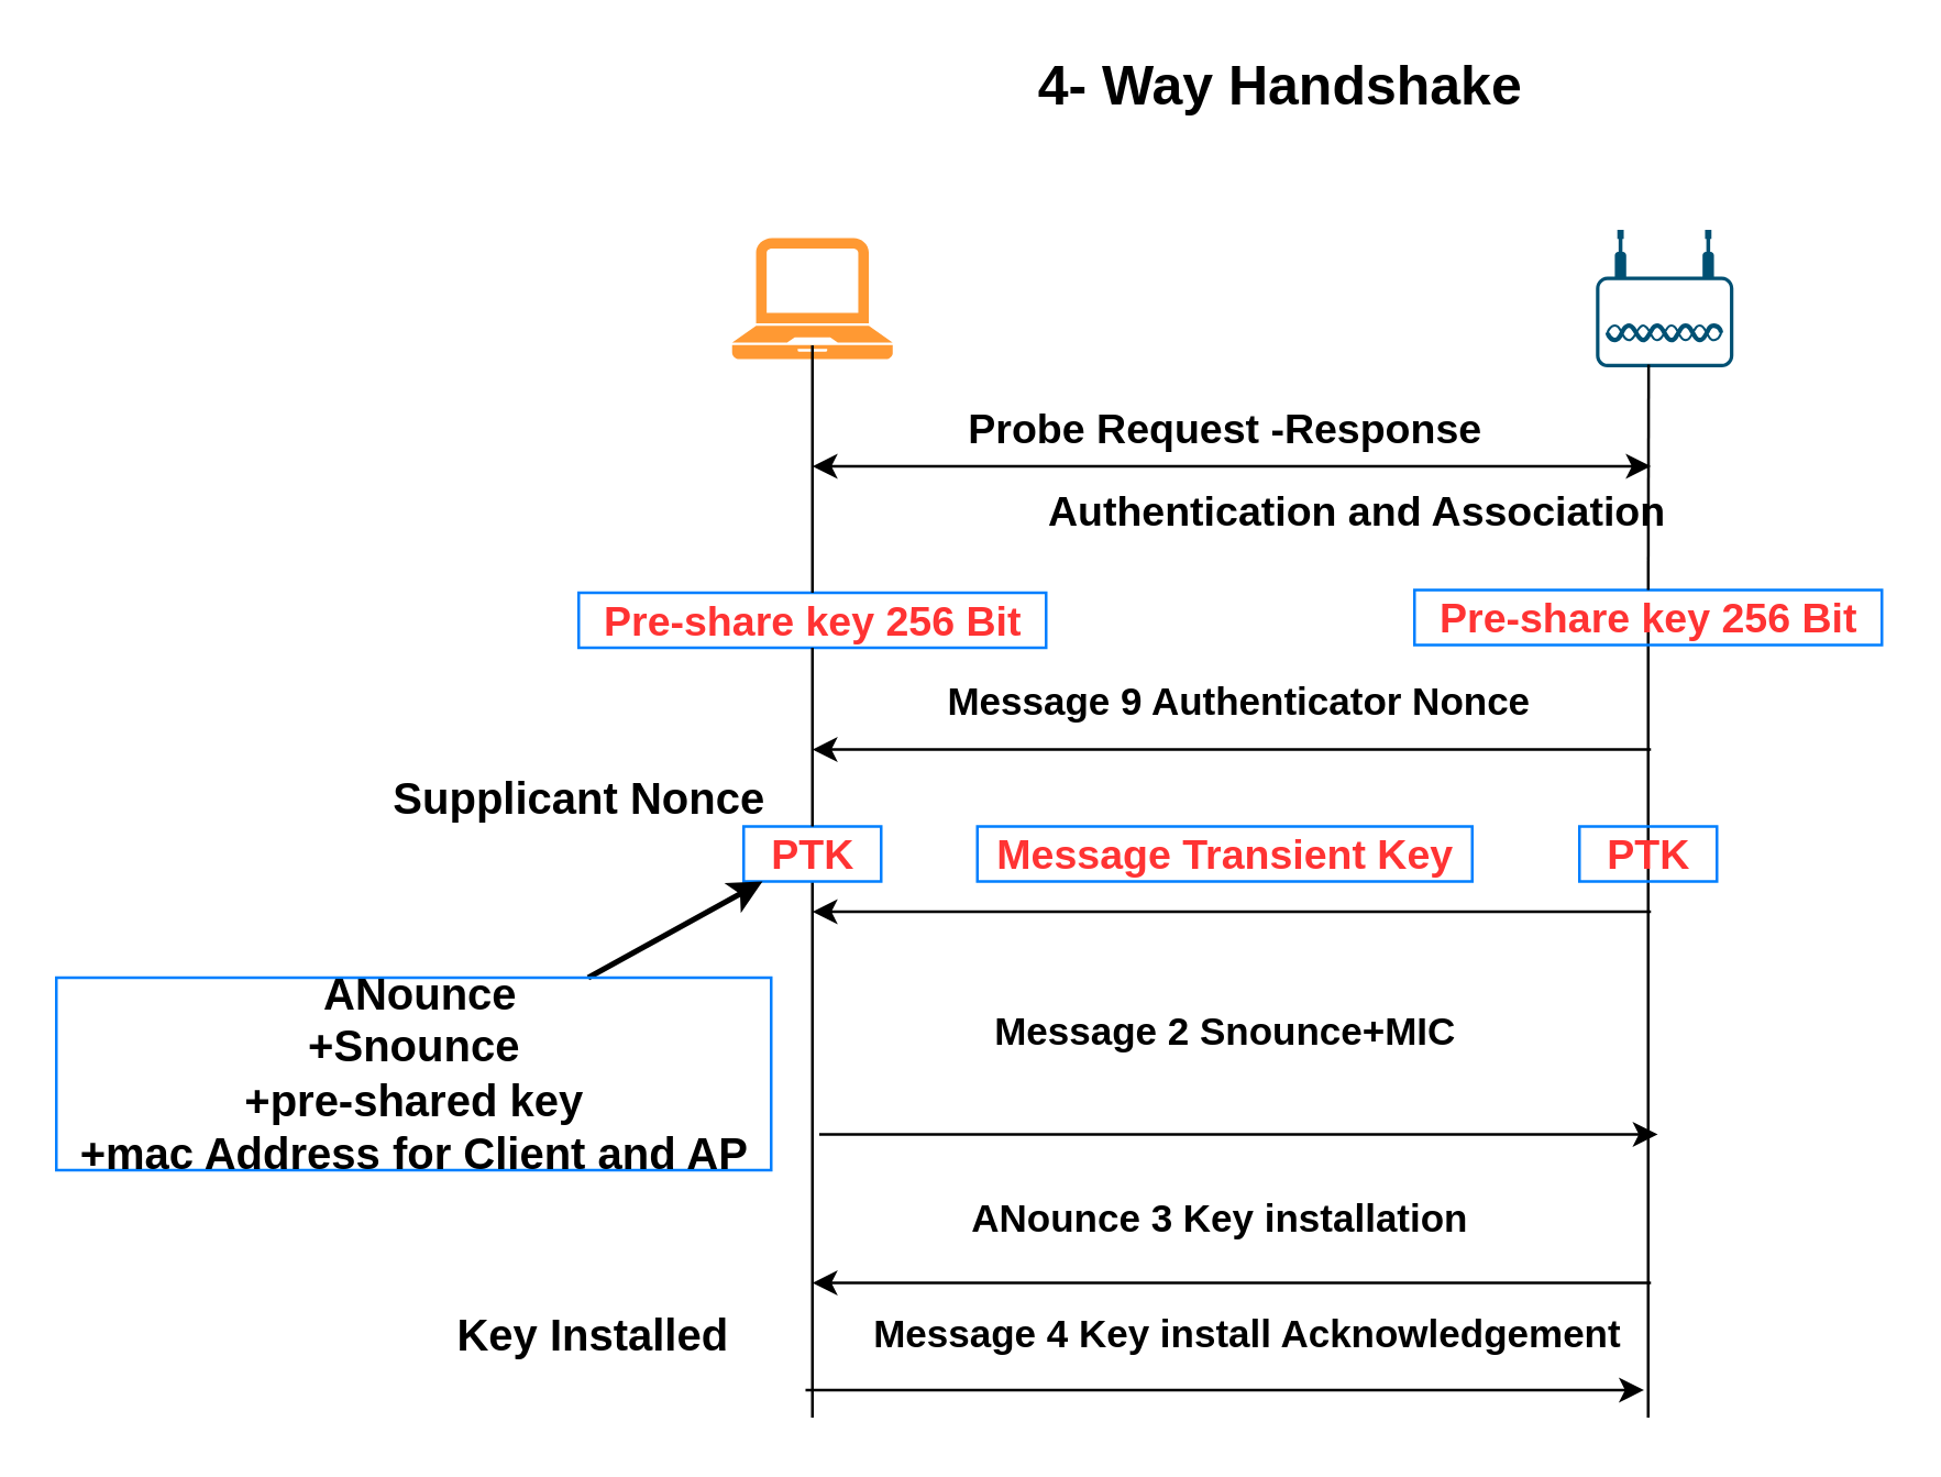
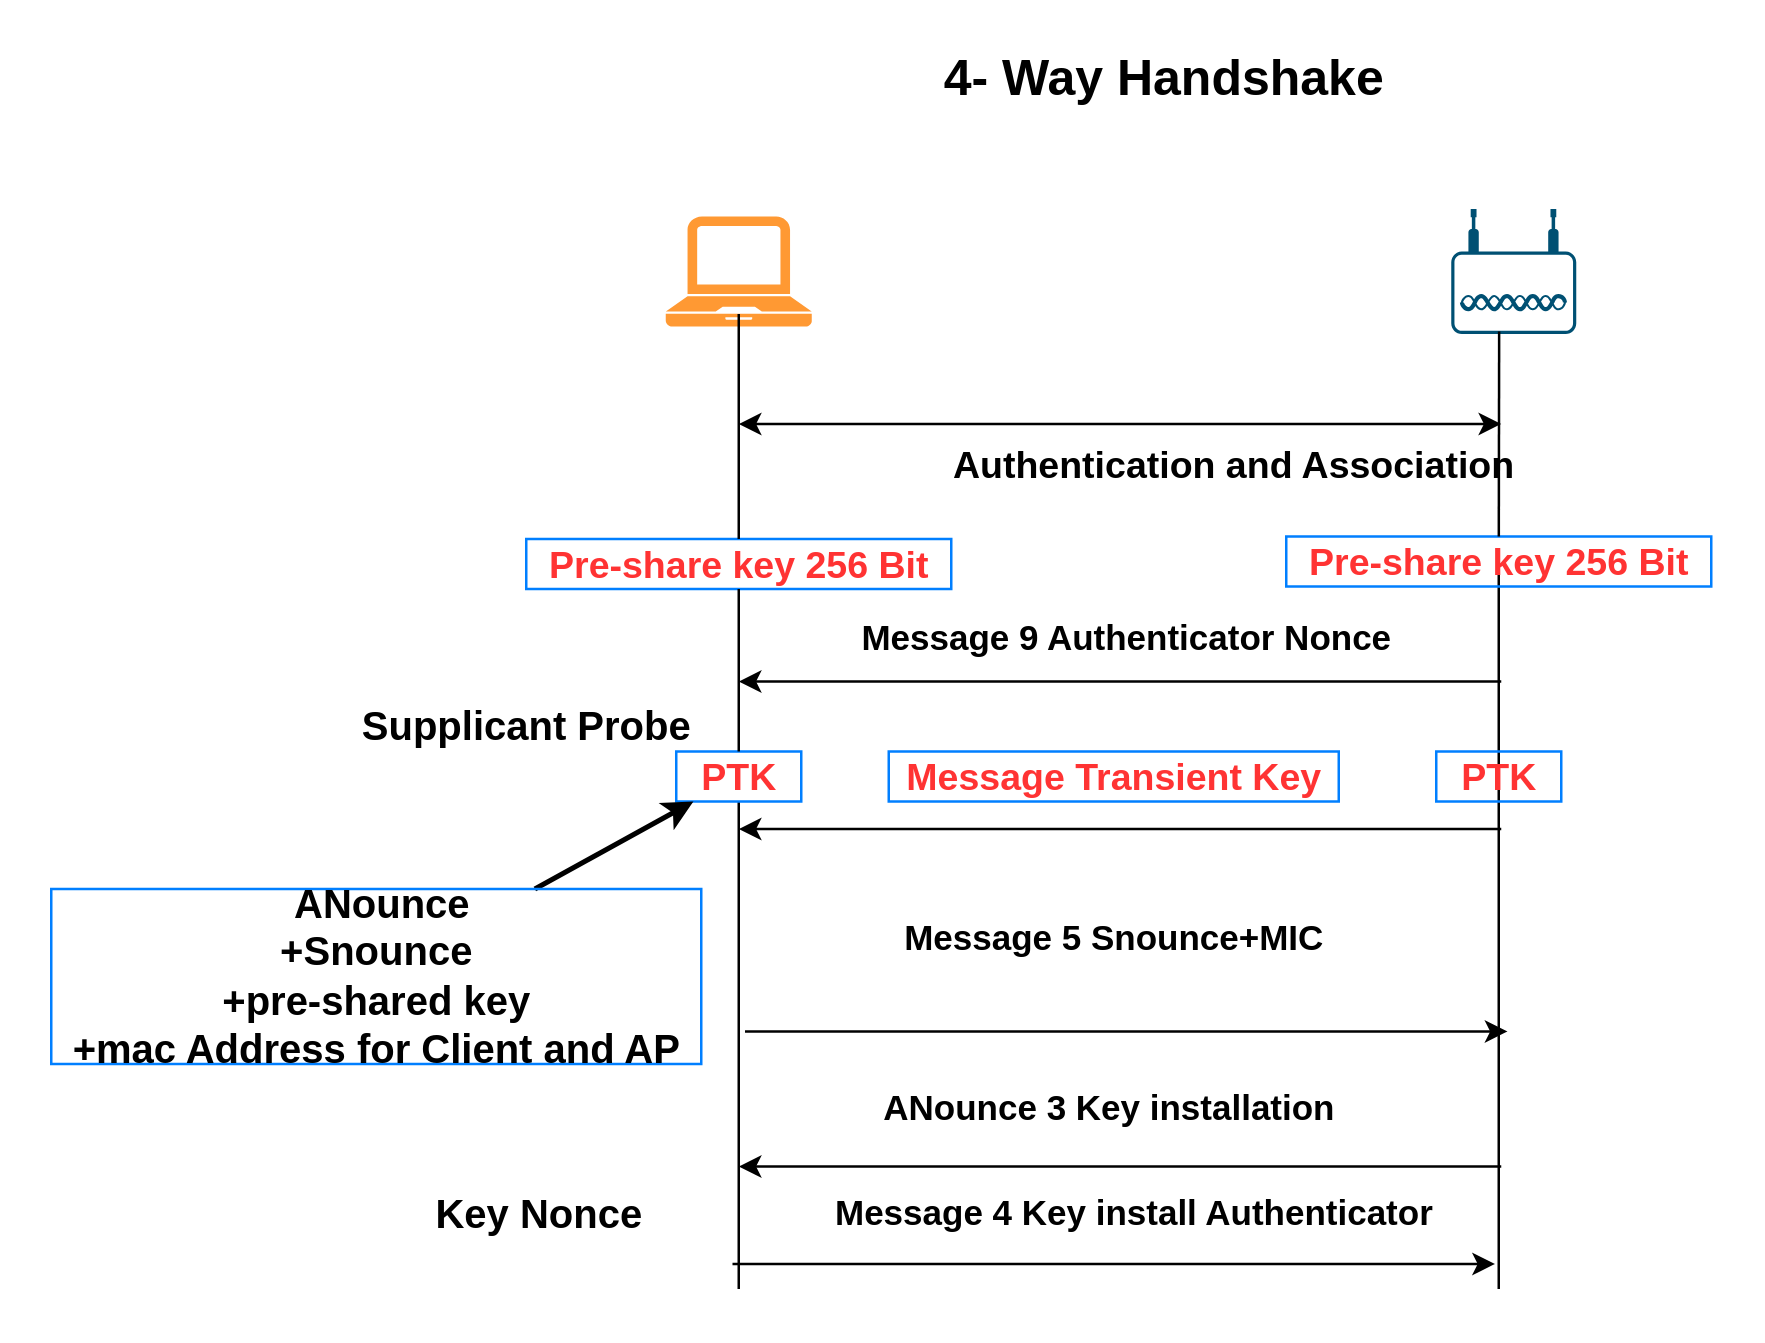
  <mxCell id="0" />
  <mxCell id="1" parent="0" />
  <mxCell id="2" style="edgeStyle=none;rounded=0;orthogonalLoop=1;jettySize=auto;html=1;endArrow=none;endFill=0;" parent="1" source="20" edge="1"><mxGeometry relative="1" as="geometry"><mxPoint x="295" y="515" as="targetPoint" /><mxPoint x="295" y="125" as="sourcePoint" /></mxGeometry></mxCell>
  <mxCell id="3" style="rounded=0;orthogonalLoop=1;jettySize=auto;html=1;startArrow=classic;startFill=1;endArrow=classic;endFill=1;" parent="1" edge="1"><mxGeometry relative="1" as="geometry"><mxPoint x="600" y="169" as="targetPoint" /><mxPoint x="295" y="169" as="sourcePoint" /></mxGeometry></mxCell>
  <mxCell id="4" style="edgeStyle=none;rounded=0;orthogonalLoop=1;jettySize=auto;html=1;startArrow=classic;startFill=1;endArrow=none;endFill=0;" parent="1" edge="1"><mxGeometry relative="1" as="geometry"><mxPoint x="600" y="272" as="targetPoint" /><mxPoint x="295" y="272" as="sourcePoint" /></mxGeometry></mxCell>
  <mxCell id="5" style="edgeStyle=none;rounded=0;orthogonalLoop=1;jettySize=auto;html=1;startArrow=classic;startFill=1;endArrow=none;endFill=0;" parent="1" edge="1"><mxGeometry relative="1" as="geometry"><mxPoint x="600" y="331" as="targetPoint" /><mxPoint x="295" y="331" as="sourcePoint" /></mxGeometry></mxCell>
  <mxCell id="6" style="edgeStyle=none;rounded=0;orthogonalLoop=1;jettySize=auto;html=1;startArrow=none;startFill=0;endArrow=classic;endFill=1;" parent="1" edge="1"><mxGeometry relative="1" as="geometry"><mxPoint x="602.5" y="412" as="targetPoint" /><mxPoint x="297.5" y="412" as="sourcePoint" /></mxGeometry></mxCell>
  <mxCell id="7" style="edgeStyle=none;rounded=0;orthogonalLoop=1;jettySize=auto;html=1;startArrow=classic;startFill=1;endArrow=none;endFill=0;" parent="1" edge="1"><mxGeometry relative="1" as="geometry"><mxPoint x="600" y="466" as="targetPoint" /><mxPoint x="295" y="466" as="sourcePoint" /></mxGeometry></mxCell>
  <mxCell id="8" style="edgeStyle=none;rounded=0;orthogonalLoop=1;jettySize=auto;html=1;startArrow=none;startFill=0;endArrow=none;endFill=0;" parent="1" source="16" edge="1"><mxGeometry relative="1" as="geometry"><mxPoint x="599" y="515" as="targetPoint" /><Array as="points"><mxPoint x="599" y="225" /></Array><mxPoint x="599.162" y="132" as="sourcePoint" /></mxGeometry></mxCell>
- <mxCell id="9" value="&lt;span style=&quot;font-size: 15px&quot;&gt;&lt;b&gt;Probe Request -Response&lt;/b&gt;&lt;/span&gt;" style="text;html=1;resizable=0;autosize=1;align=center;verticalAlign=middle;points=[];fillColor=none;strokeColor=none;rounded=0;" parent="1" vertex="1"><mxGeometry x="345" y="145" width="200" height="20" as="geometry" /></mxCell>
  <mxCell id="10" value="&lt;span style=&quot;font-size: 15px&quot;&gt;&lt;b&gt;Authentication and Association&amp;nbsp;&lt;/b&gt;&lt;/span&gt;" style="text;html=1;resizable=0;autosize=1;align=center;verticalAlign=middle;points=[];fillColor=none;strokeColor=none;rounded=0;" parent="1" vertex="1"><mxGeometry x="375" y="175" width="240" height="20" as="geometry" /></mxCell>
  <mxCell id="11" value="" style="pointerEvents=1;shadow=0;dashed=0;html=1;strokeColor=none;labelPosition=center;verticalLabelPosition=bottom;verticalAlign=top;align=center;outlineConnect=0;shape=mxgraph.veeam.laptop;fillColor=#FF9933;" vertex="1" parent="1"><mxGeometry x="265.8" y="86" width="58.4" height="44" as="geometry" /></mxCell>
  <mxCell id="12" value="" style="points=[[0.03,0.36,0],[0.18,0,0],[0.5,0.34,0],[0.82,0,0],[0.97,0.36,0],[1,0.67,0],[0.975,0.975,0],[0.5,1,0],[0.025,0.975,0],[0,0.67,0]];verticalLabelPosition=bottom;html=1;verticalAlign=top;aspect=fixed;align=center;pointerEvents=1;shape=mxgraph.cisco19.wireless_access_point;fillColor=#005073;strokeColor=none;" vertex="1" parent="1"><mxGeometry x="580" y="83" width="50" height="50" as="geometry" /></mxCell>
  <mxCell id="13" value="&lt;b&gt;&lt;font style=&quot;font-size: 20px&quot;&gt;4- Way Handshake&lt;/font&gt;&lt;/b&gt;" style="text;html=1;resizable=0;autosize=1;align=center;verticalAlign=middle;points=[];fillColor=none;strokeColor=none;rounded=0;" vertex="1" parent="1"><mxGeometry x="370" y="20" width="190" height="20" as="geometry" /></mxCell>
  <mxCell id="14" value="&lt;span style=&quot;font-size: 15px&quot;&gt;&lt;b&gt;&lt;font color=&quot;#ff3333&quot;&gt;Pre-share key 256 Bit&lt;/font&gt;&lt;/b&gt;&lt;/span&gt;" style="text;html=1;resizable=0;autosize=1;align=center;verticalAlign=middle;points=[];fillColor=none;rounded=0;strokeColor=#007FFF;" vertex="1" parent="1"><mxGeometry x="210" y="215" width="170" height="20" as="geometry" /></mxCell>
  <mxCell id="15" style="edgeStyle=none;rounded=0;orthogonalLoop=1;jettySize=auto;html=1;endArrow=none;endFill=0;" edge="1" parent="1" target="14"><mxGeometry relative="1" as="geometry"><mxPoint x="295" y="515" as="targetPoint" /><mxPoint x="295" y="125" as="sourcePoint" /></mxGeometry></mxCell>
  <mxCell id="16" value="&lt;span style=&quot;font-size: 15px&quot;&gt;&lt;b&gt;&lt;font color=&quot;#ff3333&quot;&gt;Pre-share key 256 Bit&lt;/font&gt;&lt;/b&gt;&lt;/span&gt;" style="text;html=1;resizable=0;autosize=1;align=center;verticalAlign=middle;points=[];fillColor=none;rounded=0;strokeColor=#007FFF;" vertex="1" parent="1"><mxGeometry x="514" y="214" width="170" height="20" as="geometry" /></mxCell>
  <mxCell id="17" style="edgeStyle=none;rounded=0;orthogonalLoop=1;jettySize=auto;html=1;startArrow=none;startFill=0;endArrow=none;endFill=0;" edge="1" parent="1" target="16"><mxGeometry relative="1" as="geometry"><mxPoint x="599" y="515" as="targetPoint" /><Array as="points" /><mxPoint x="599.162" y="132" as="sourcePoint" /></mxGeometry></mxCell>
  <mxCell id="18" value="&lt;b&gt;&lt;font style=&quot;font-size: 14px&quot;&gt;Message 9 Authenticator Nonce&lt;/font&gt;&lt;/b&gt;" style="text;html=1;resizable=0;autosize=1;align=center;verticalAlign=middle;points=[];fillColor=none;strokeColor=none;rounded=0;" vertex="1" parent="1"><mxGeometry x="335" y="245" width="230" height="20" as="geometry" /></mxCell>
- <mxCell id="19" value="&lt;span style=&quot;font-size: 16px&quot;&gt;&lt;b&gt;Supplicant Nonce&lt;/b&gt;&lt;/span&gt;" style="text;html=1;resizable=0;autosize=1;align=center;verticalAlign=middle;points=[];fillColor=none;strokeColor=none;rounded=0;" vertex="1" parent="1"><mxGeometry x="135" y="280" width="150" height="20" as="geometry" /></mxCell>
+ <mxCell id="19" value="&lt;span style=&quot;font-size: 16px&quot;&gt;&lt;b&gt;Supplicant Probe&lt;/b&gt;&lt;/span&gt;" style="text;html=1;resizable=0;autosize=1;align=center;verticalAlign=middle;points=[];fillColor=none;strokeColor=none;rounded=0;" vertex="1" parent="1"><mxGeometry x="135" y="280" width="150" height="20" as="geometry" /></mxCell>
  <mxCell id="20" value="&lt;span style=&quot;font-size: 15px&quot;&gt;&lt;b&gt;&lt;font color=&quot;#ff3333&quot;&gt;PTK&lt;/font&gt;&lt;/b&gt;&lt;/span&gt;" style="text;html=1;resizable=0;autosize=1;align=center;verticalAlign=middle;points=[];fillColor=none;rounded=0;strokeColor=#007FFF;" parent="1" vertex="1"><mxGeometry x="270" y="300" width="50" height="20" as="geometry" /></mxCell>
  <mxCell id="21" style="edgeStyle=none;rounded=0;orthogonalLoop=1;jettySize=auto;html=1;endArrow=none;endFill=0;" edge="1" parent="1" source="14" target="20"><mxGeometry relative="1" as="geometry"><mxPoint x="295" y="515" as="targetPoint" /><mxPoint x="295" y="235" as="sourcePoint" /></mxGeometry></mxCell>
  <mxCell id="22" style="edgeStyle=none;rounded=0;orthogonalLoop=1;jettySize=auto;html=1;startArrow=none;startFill=0;endArrow=classic;endFill=1;strokeWidth=2;" edge="1" parent="1" source="23" target="20"><mxGeometry relative="1" as="geometry" /></mxCell>
  <mxCell id="23" value="&lt;span style=&quot;font-size: 16px&quot;&gt;&lt;b&gt;&amp;nbsp;ANounce&lt;br&gt;+Snounce&lt;br&gt;+pre-shared key&lt;br&gt;+mac Address for Client and AP&lt;/b&gt;&lt;/span&gt;" style="text;html=1;resizable=0;autosize=1;align=center;verticalAlign=middle;points=[];fillColor=none;rounded=0;strokeColor=#007FFF;" vertex="1" parent="1"><mxGeometry x="20" y="355" width="260" height="70" as="geometry" /></mxCell>
  <mxCell id="24" value="&lt;span style=&quot;font-size: 15px&quot;&gt;&lt;b&gt;&lt;font color=&quot;#ff3333&quot;&gt;Message Transient Key&lt;/font&gt;&lt;/b&gt;&lt;/span&gt;" style="text;html=1;resizable=0;autosize=1;align=center;verticalAlign=middle;points=[];fillColor=none;rounded=0;strokeColor=#007FFF;" vertex="1" parent="1"><mxGeometry x="355" y="300" width="180" height="20" as="geometry" /></mxCell>
- <mxCell id="25" value="&lt;b&gt;&lt;font style=&quot;font-size: 14px&quot;&gt;Message 2 Snounce+MIC&lt;/font&gt;&lt;/b&gt;" style="text;html=1;resizable=0;autosize=1;align=center;verticalAlign=middle;points=[];fillColor=none;strokeColor=none;rounded=0;" vertex="1" parent="1"><mxGeometry x="355" y="365" width="180" height="20" as="geometry" /></mxCell>
+ <mxCell id="25" value="&lt;b&gt;&lt;font style=&quot;font-size: 14px&quot;&gt;Message 5 Snounce+MIC&lt;/font&gt;&lt;/b&gt;" style="text;html=1;resizable=0;autosize=1;align=center;verticalAlign=middle;points=[];fillColor=none;strokeColor=none;rounded=0;" vertex="1" parent="1"><mxGeometry x="355" y="365" width="180" height="20" as="geometry" /></mxCell>
  <mxCell id="26" value="&lt;span style=&quot;font-size: 15px&quot;&gt;&lt;b&gt;&lt;font color=&quot;#ff3333&quot;&gt;PTK&lt;/font&gt;&lt;/b&gt;&lt;/span&gt;" style="text;html=1;resizable=0;autosize=1;align=center;verticalAlign=middle;points=[];fillColor=none;rounded=0;strokeColor=#007FFF;" vertex="1" parent="1"><mxGeometry x="574" y="300" width="50" height="20" as="geometry" /></mxCell>
  <mxCell id="27" value="&lt;b&gt;&lt;font style=&quot;font-size: 14px&quot;&gt;ANounce 3 Key installation&amp;nbsp;&lt;/font&gt;&lt;/b&gt;" style="text;html=1;resizable=0;autosize=1;align=center;verticalAlign=middle;points=[];fillColor=none;strokeColor=none;rounded=0;" vertex="1" parent="1"><mxGeometry x="345" y="433" width="200" height="20" as="geometry" /></mxCell>
- <mxCell id="28" value="&lt;span style=&quot;font-size: 16px&quot;&gt;&lt;b&gt;Key Installed&lt;/b&gt;&lt;/span&gt;" style="text;html=1;resizable=0;autosize=1;align=center;verticalAlign=middle;points=[];fillColor=none;strokeColor=none;rounded=0;" vertex="1" parent="1"><mxGeometry x="160" y="475" width="110" height="20" as="geometry" /></mxCell>
+ <mxCell id="28" value="&lt;span style=&quot;font-size: 16px&quot;&gt;&lt;b&gt;Key Nonce&lt;/b&gt;&lt;/span&gt;" style="text;html=1;resizable=0;autosize=1;align=center;verticalAlign=middle;points=[];fillColor=none;strokeColor=none;rounded=0;" vertex="1" parent="1"><mxGeometry x="160" y="475" width="110" height="20" as="geometry" /></mxCell>
  <mxCell id="29" style="edgeStyle=none;rounded=0;orthogonalLoop=1;jettySize=auto;html=1;startArrow=none;startFill=0;endArrow=classic;endFill=1;" edge="1" parent="1"><mxGeometry relative="1" as="geometry"><mxPoint x="597.5" y="505" as="targetPoint" /><mxPoint x="292.5" y="505" as="sourcePoint" /></mxGeometry></mxCell>
- <mxCell id="30" value="&lt;b&gt;&lt;font style=&quot;font-size: 14px&quot;&gt;Message 4 Key install Acknowledgement&amp;nbsp;&lt;/font&gt;&lt;/b&gt;" style="text;html=1;resizable=0;autosize=1;align=center;verticalAlign=middle;points=[];fillColor=none;strokeColor=none;rounded=0;" vertex="1" parent="1"><mxGeometry x="310" y="475" width="290" height="20" as="geometry" /></mxCell>
+ <mxCell id="30" value="&lt;b&gt;&lt;font style=&quot;font-size: 14px&quot;&gt;Message 4 Key install Authenticator&amp;nbsp;&lt;/font&gt;&lt;/b&gt;" style="text;html=1;resizable=0;autosize=1;align=center;verticalAlign=middle;points=[];fillColor=none;strokeColor=none;rounded=0;" vertex="1" parent="1"><mxGeometry x="310" y="475" width="290" height="20" as="geometry" /></mxCell>
